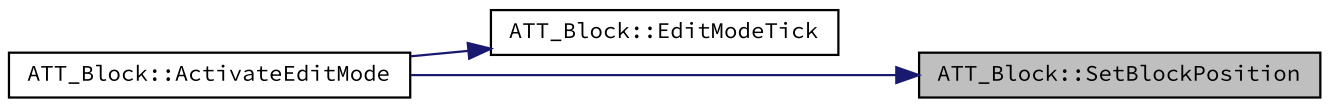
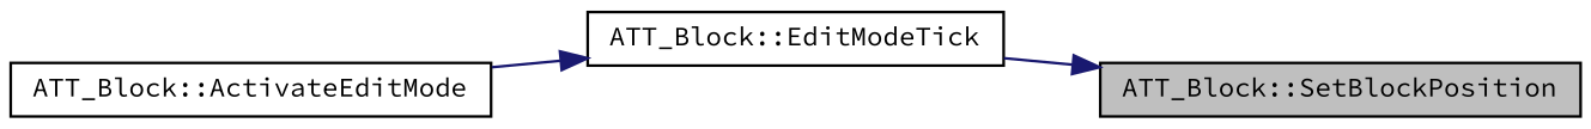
  digraph {
    fontname="Source Code Pro"
    rankdir=RL
    node [color=black fillcolor=white fontname="Source Code Pro" fontsize=10 shape=record style=filled]
    edge [color=midnightblue dir=back fontname="Source Code Pro" fontsize=10 labelfontname=Helvetica labelfontsize=10 style=solid]
    n1 [fillcolor=grey75 fontcolor=black height=0.2 label="ATT_Block::SetBlockPosition" width=0.4]
    n2 [height=0.2 label="ATT_Block::EditModeTick" width=0.4]
    n3 [height=0.2 label="ATT_Block::ActivateEditMode" width=0.4]
-   n1 -> n3
+   n1 -> n2
    n2 -> n3
  }
